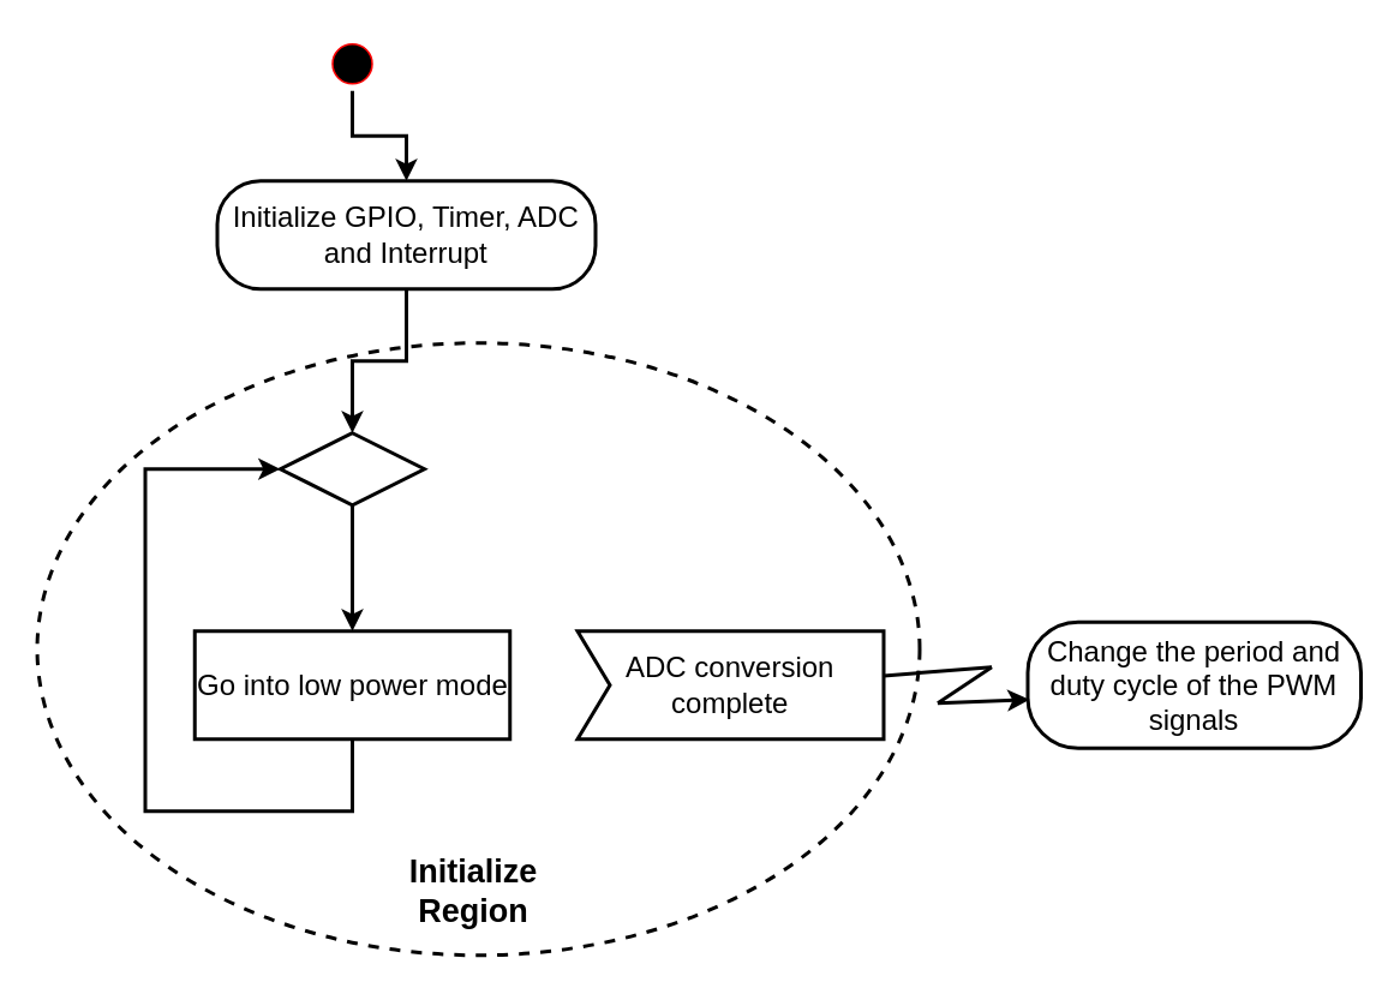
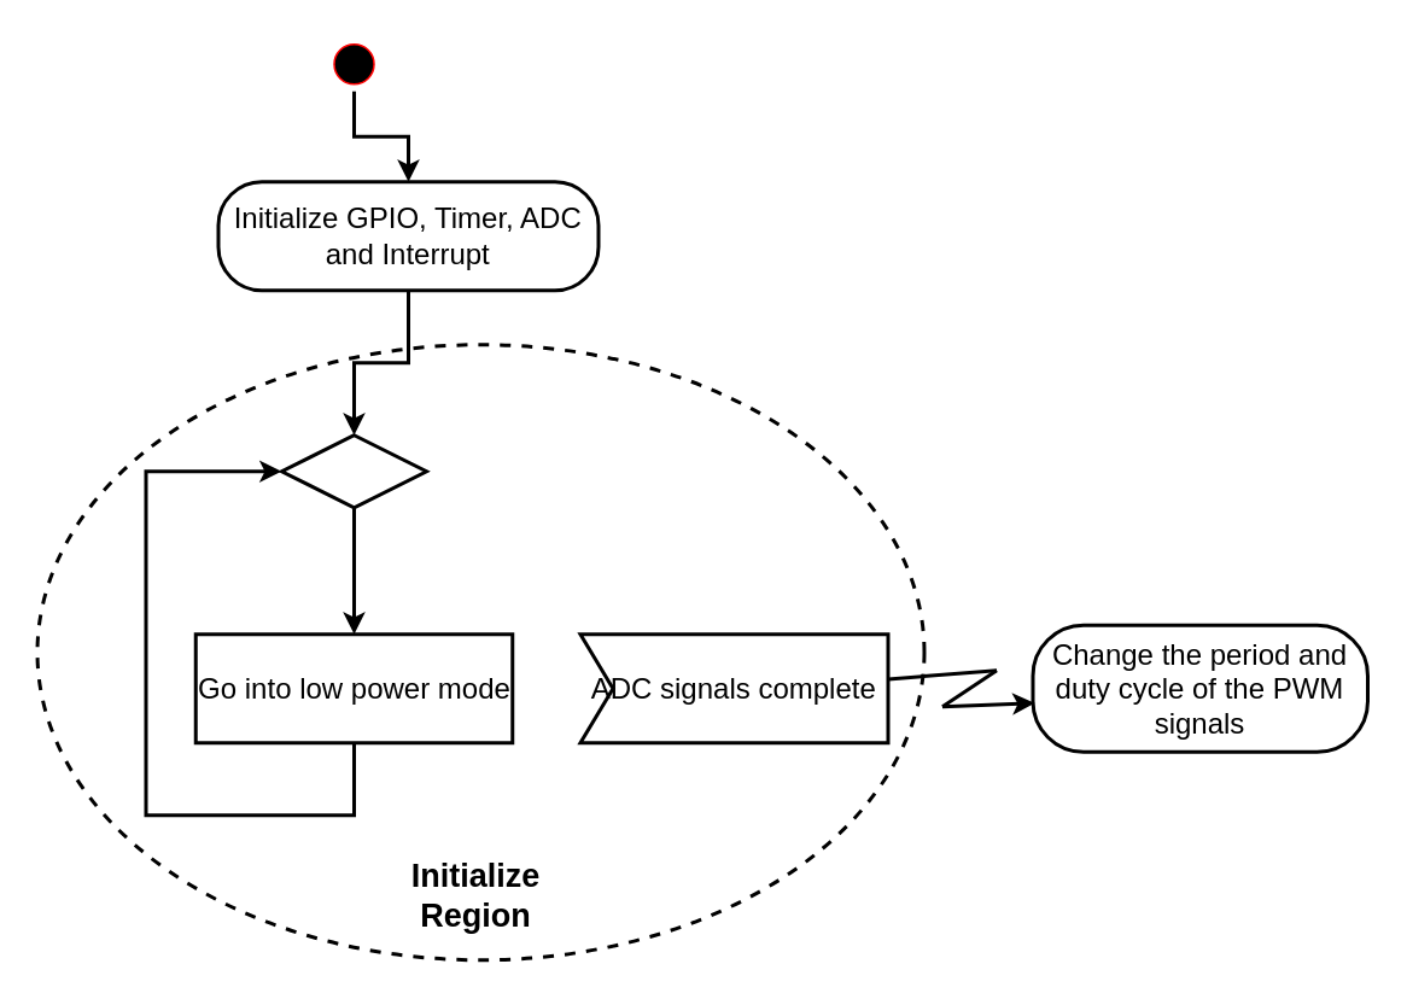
  <mxCell id="0" />
  <mxCell id="1" parent="0" />
  <mxCell id="2" value="" style="ellipse;whiteSpace=wrap;html=1;strokeWidth=2;dashed=1;" vertex="1" parent="1"><mxGeometry x="20" y="190" width="490" height="340" as="geometry" /></mxCell>
  <mxCell id="3" style="edgeStyle=orthogonalEdgeStyle;rounded=0;orthogonalLoop=1;jettySize=auto;html=1;exitX=0.5;exitY=1;exitDx=0;exitDy=0;entryX=0.5;entryY=0;entryDx=0;entryDy=0;strokeWidth=2;" edge="1" parent="1" source="4" target="6"><mxGeometry relative="1" as="geometry" /></mxCell>
  <mxCell id="4" value="" style="ellipse;html=1;shape=startState;fillColor=#000000;strokeColor=#ff0000;" vertex="1" parent="1"><mxGeometry x="180" y="20" width="30" height="30" as="geometry" /></mxCell>
  <mxCell id="5" style="edgeStyle=orthogonalEdgeStyle;rounded=0;orthogonalLoop=1;jettySize=auto;html=1;exitX=0.5;exitY=1;exitDx=0;exitDy=0;entryX=0.5;entryY=0;entryDx=0;entryDy=0;strokeWidth=2;" edge="1" parent="1" source="6" target="8"><mxGeometry relative="1" as="geometry" /></mxCell>
  <mxCell id="6" value="&lt;font style=&quot;font-size: 16px&quot;&gt;Initialize GPIO, Timer, ADC and Interrupt&lt;/font&gt;" style="rounded=1;whiteSpace=wrap;html=1;arcSize=40;strokeWidth=2;" vertex="1" parent="1"><mxGeometry x="120" y="100" width="210" height="60" as="geometry" /></mxCell>
  <mxCell id="7" style="edgeStyle=orthogonalEdgeStyle;rounded=0;orthogonalLoop=1;jettySize=auto;html=1;exitX=0.5;exitY=1;exitDx=0;exitDy=0;strokeWidth=2;" edge="1" parent="1" source="8" target="10"><mxGeometry relative="1" as="geometry" /></mxCell>
  <mxCell id="8" value="" style="rhombus;whiteSpace=wrap;html=1;strokeWidth=2;" vertex="1" parent="1"><mxGeometry x="155" y="240" width="80" height="40" as="geometry" /></mxCell>
  <mxCell id="9" style="edgeStyle=orthogonalEdgeStyle;rounded=0;orthogonalLoop=1;jettySize=auto;html=1;exitX=0.5;exitY=1;exitDx=0;exitDy=0;entryX=0;entryY=0.5;entryDx=0;entryDy=0;strokeWidth=2;" edge="1" parent="1" source="10" target="8"><mxGeometry relative="1" as="geometry"><Array as="points"><mxPoint x="195" y="450" /><mxPoint x="80" y="450" /><mxPoint x="80" y="260" /></Array></mxGeometry></mxCell>
  <mxCell id="10" value="&lt;font style=&quot;font-size: 16px&quot;&gt;Go into low power mode&lt;/font&gt;" style="whiteSpace=wrap;html=1;arcSize=40;strokeWidth=2;rounded=0;" vertex="1" parent="1"><mxGeometry x="107.5" y="350" width="175" height="60" as="geometry" /></mxCell>
- <mxCell id="11" value="&lt;font style=&quot;font-size: 16px&quot;&gt;ADC conversion complete&lt;/font&gt;" style="html=1;shape=mxgraph.sysml.accEvent;strokeWidth=2;whiteSpace=wrap;align=center;" vertex="1" parent="1"><mxGeometry x="320" y="350" width="170" height="60" as="geometry" /></mxCell>
+ <mxCell id="11" value="&lt;font style=&quot;font-size: 16px&quot;&gt;ADC signals complete&lt;/font&gt;" style="html=1;shape=mxgraph.sysml.accEvent;strokeWidth=2;whiteSpace=wrap;align=center;" vertex="1" parent="1"><mxGeometry x="320" y="350" width="170" height="60" as="geometry" /></mxCell>
  <mxCell id="12" value="&lt;font style=&quot;font-size: 16px&quot;&gt;Change the period and duty cycle of the PWM signals&lt;/font&gt;" style="rounded=1;whiteSpace=wrap;html=1;arcSize=40;strokeWidth=2;" vertex="1" parent="1"><mxGeometry x="570" y="345" width="185" height="70" as="geometry" /></mxCell>
  <mxCell id="13" value="" style="endArrow=none;html=1;strokeColor=#000000;strokeWidth=2;" edge="1" parent="1"><mxGeometry width="50" height="50" relative="1" as="geometry"><mxPoint x="490" y="374.8" as="sourcePoint" /><mxPoint x="550" y="370" as="targetPoint" /></mxGeometry></mxCell>
  <mxCell id="14" value="" style="endArrow=none;html=1;strokeColor=#000000;strokeWidth=2;" edge="1" parent="1"><mxGeometry width="50" height="50" relative="1" as="geometry"><mxPoint x="520" y="390" as="sourcePoint" /><mxPoint x="550" y="370" as="targetPoint" /></mxGeometry></mxCell>
  <mxCell id="15" value="" style="endArrow=classic;html=1;strokeColor=#000000;entryX=0.008;entryY=0.634;entryDx=0;entryDy=0;entryPerimeter=0;strokeWidth=2;" edge="1" parent="1"><mxGeometry width="50" height="50" relative="1" as="geometry"><mxPoint x="520" y="390" as="sourcePoint" /><mxPoint x="570.96" y="388.04" as="targetPoint" /></mxGeometry></mxCell>
  <mxCell id="16" value="&lt;font style=&quot;font-size: 18px&quot;&gt;&lt;b&gt;Initialize Region&lt;/b&gt;&lt;/font&gt;" style="text;html=1;strokeColor=none;fillColor=none;align=center;verticalAlign=middle;whiteSpace=wrap;rounded=0;" vertex="1" parent="1"><mxGeometry x="195" y="470" width="135" height="50" as="geometry" /></mxCell>
